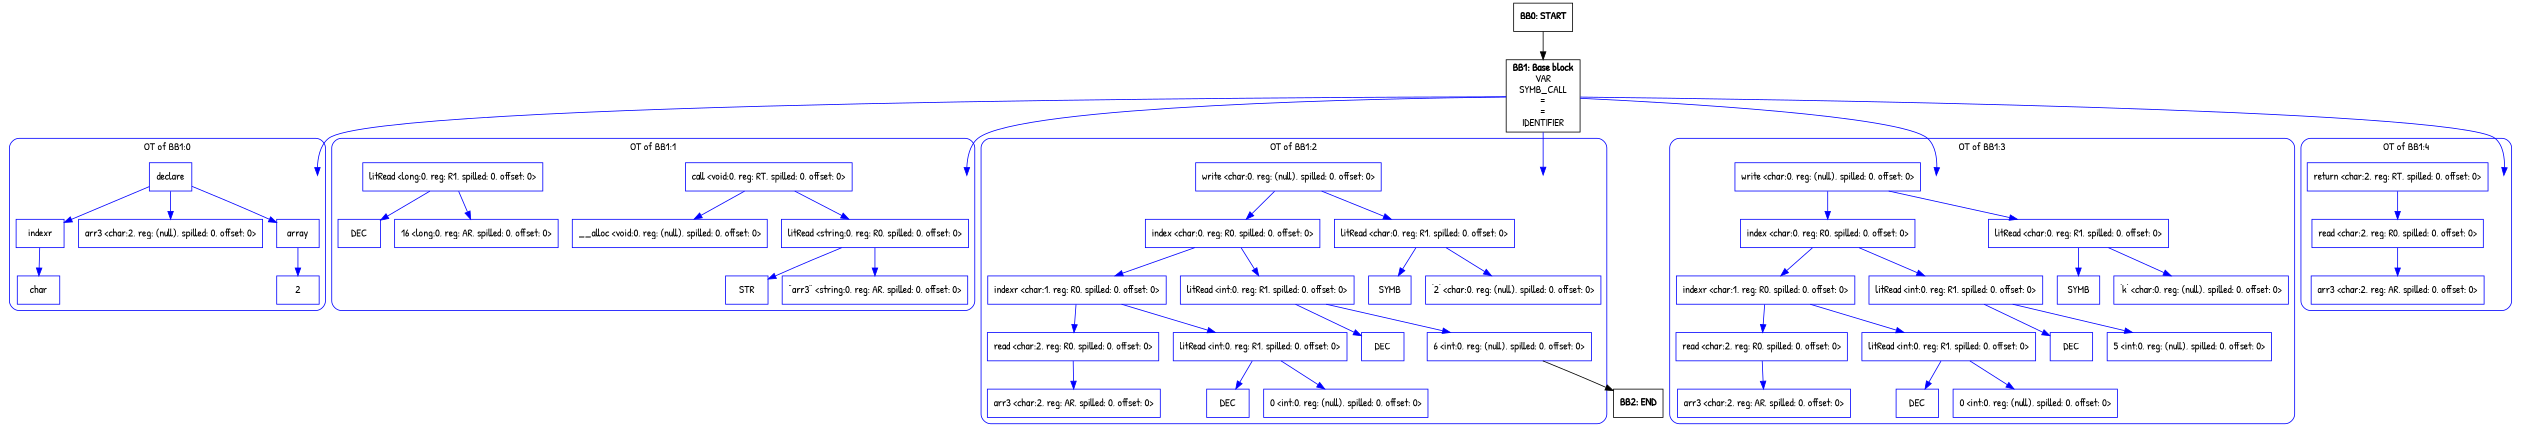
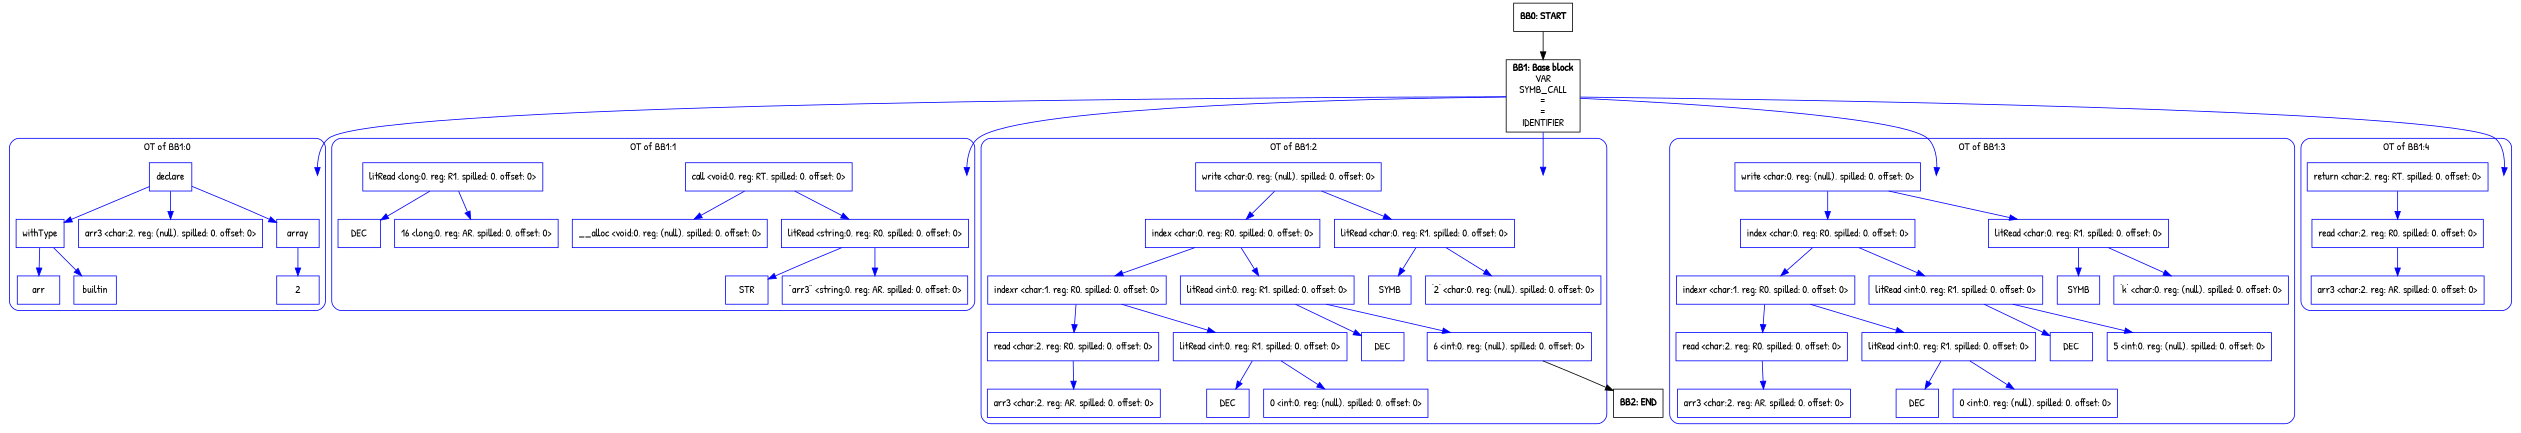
  digraph {
    compound=true
    fontname="Patrick Hand"
    splines=true
    node [fontname="Patrick Hand" shape=rectangle color=blue]
    edge [color=blue fontname="Patrick Hand"]
    entry0 [shape=point style=invis color=""]
    n2 [label=declare]
-   n3 [label=indexr]
+   n3 [label=withType]
    n4 [label="arr3 <char:2, reg: (null), spilled: 0, offset: 0>"]
-   n5 [label=char]
+   n5 [label=arr]
+   n6 [label=builtin]
    n7 [label=array]
    n8 [label=2]
    entry1 [shape=point style=invis color=""]
    n10 [label="call <void:0, reg: RT, spilled: 0, offset: 0>"]
    n11 [label="__alloc <void:0, reg: (null), spilled: 0, offset: 0>"]
    n12 [label="litRead <string:0, reg: R0, spilled: 0, offset: 0>"]
    n13 [label="litRead <long:0, reg: R1, spilled: 0, offset: 0>"]
    n14 [label=STR]
    n15 [label="\"arr3\" <string:0, reg: AR, spilled: 0, offset: 0>"]
    n16 [label=DEC]
    n17 [label="16 <long:0, reg: AR, spilled: 0, offset: 0>"]
    entry2 [shape=point style=invis color=""]
    n19 [label="write <char:0, reg: (null), spilled: 0, offset: 0>"]
    n20 [label="index <char:0, reg: R0, spilled: 0, offset: 0>"]
    n21 [label="litRead <char:0, reg: R1, spilled: 0, offset: 0>"]
    n22 [label="indexr <char:1, reg: R0, spilled: 0, offset: 0>"]
    n23 [label="litRead <int:0, reg: R1, spilled: 0, offset: 0>"]
    n24 [label="read <char:2, reg: R0, spilled: 0, offset: 0>"]
    n25 [label="litRead <int:0, reg: R1, spilled: 0, offset: 0>"]
    n26 [label="arr3 <char:2, reg: AR, spilled: 0, offset: 0>"]
    n27 [label=DEC]
    n28 [label="0 <int:0, reg: (null), spilled: 0, offset: 0>"]
    n29 [label=DEC]
    n30 [label="6 <int:0, reg: (null), spilled: 0, offset: 0>"]
    n31 [label=SYMB]
    n32 [label="'2' <char:0, reg: (null), spilled: 0, offset: 0>"]
    entry3 [shape=point style=invis color=""]
    n34 [label="write <char:0, reg: (null), spilled: 0, offset: 0>"]
    n35 [label="index <char:0, reg: R0, spilled: 0, offset: 0>"]
    n36 [label="litRead <char:0, reg: R1, spilled: 0, offset: 0>"]
    n37 [label="indexr <char:1, reg: R0, spilled: 0, offset: 0>"]
    n38 [label="litRead <int:0, reg: R1, spilled: 0, offset: 0>"]
    n39 [label="read <char:2, reg: R0, spilled: 0, offset: 0>"]
    n40 [label="litRead <int:0, reg: R1, spilled: 0, offset: 0>"]
    n41 [label="arr3 <char:2, reg: AR, spilled: 0, offset: 0>"]
    n42 [label=DEC]
    n43 [label="0 <int:0, reg: (null), spilled: 0, offset: 0>"]
    n44 [label=DEC]
    n45 [label="5 <int:0, reg: (null), spilled: 0, offset: 0>"]
    n46 [label=SYMB]
    n47 [label="'k' <char:0, reg: (null), spilled: 0, offset: 0>"]
    entry4 [shape=point style=invis color=""]
    n49 [label="return <char:2, reg: RT, spilled: 0, offset: 0>"]
    n50 [label="read <char:2, reg: R0, spilled: 0, offset: 0>"]
    n51 [label="arr3 <char:2, reg: AR, spilled: 0, offset: 0>"]
    n52 [label=<<B>BB2: END</B><BR ALIGN="CENTER"/>> color=""]
    n53 [label=<<B>BB1: Base block</B><BR ALIGN="CENTER"/>VAR<BR ALIGN="CENTER"/>SYMB_CALL<BR ALIGN="CENTER"/>=<BR ALIGN="CENTER"/>=<BR ALIGN="CENTER"/>IDENTIFIER<BR ALIGN="CENTER"/>> color=""]
    n54 [label=<<B>BB0: START</B><BR ALIGN="CENTER"/>> color=""]
    subgraph cluster_1 {
      color=blue
      label="OT of BB1:0"
      style=rounded
      entry0
      n2
      n3
      n4
      n5
+     n6
      n7
      n8
    }
    subgraph cluster_2 {
      color=blue
      label="OT of BB1:1"
      style=rounded
      entry1
      n10
      n11
      n12
      n13
      n14
      n15
      n16
      n17
    }
    subgraph cluster_3 {
      color=blue
      label="OT of BB1:2"
      style=rounded
      entry2
      n19
      n20
      n21
      n22
      n23
      n24
      n25
      n26
      n27
      n28
      n29
      n30
      n31
      n32
    }
    subgraph cluster_4 {
      color=blue
      label="OT of BB1:3"
      style=rounded
      entry3
      n34
      n35
      n36
      n37
      n38
      n39
      n40
      n41
      n42
      n43
      n44
      n45
      n46
      n47
    }
    subgraph cluster_5 {
      color=blue
      label="OT of BB1:4"
      style=rounded
      entry4
      n49
      n50
      n51
    }
    n2 -> n3
    n2 -> n4
    n2 -> n7
    n3 -> n5
+   n3 -> n6
    n7 -> n8
    n10 -> n11
    n10 -> n12
    n12 -> n14
    n12 -> n15
    n13 -> n16
    n13 -> n17
    n19 -> n20
    n19 -> n21
    n20 -> n22
    n20 -> n23
    n21 -> n31
    n21 -> n32
    n22 -> n24
    n22 -> n25
    n23 -> n29
    n23 -> n30
    n24 -> n26
    n25 -> n27
    n25 -> n28
    n30 -> n52 [color=""]
    n34 -> n35
    n34 -> n36
    n35 -> n37
    n35 -> n38
    n36 -> n46
    n36 -> n47
    n37 -> n39
    n37 -> n40
    n38 -> n44
    n38 -> n45
    n39 -> n41
    n40 -> n42
    n40 -> n43
    n49 -> n50
    n50 -> n51
    n53 -> entry0
    n53 -> entry1
    n53 -> entry2
    n53 -> entry3
    n53 -> entry4
    n54 -> n53 [color=""]
  }
